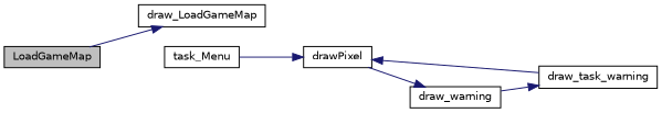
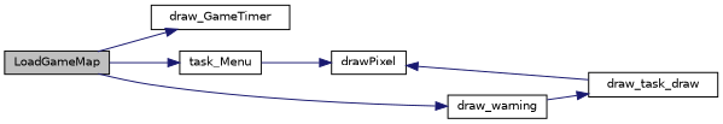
  digraph {
    rankdir=LR
    node [color=black fillcolor=white fontname=Helvetica fontsize=10 shape=record style=filled]
    edge [color=midnightblue fontname=Helvetica fontsize=10 labelfontname=Helvetica labelfontsize=10 style=solid]
    n1 [fillcolor=grey75 fontcolor=black height=0.2 label=LoadGameMap width=0.4]
-   n2 [height=0.2 label=draw_LoadGameMap width=0.4]
+   n2 [height=0.2 label=draw_GameTimer width=0.4]
    n3 [height=0.2 label=task_Menu width=0.4]
    n4 [height=0.2 label=draw_warning width=0.4]
    n5 [height=0.2 label=drawPixel width=0.4]
-   n6 [height=0.2 label=draw_task_warning width=0.4]
+   n6 [height=0.2 label=draw_task_draw width=0.4]
    n1 -> n2
-   n5 -> n4
+   n1 -> n3
+   n1 -> n4
    n3 -> n5
    n4 -> n6
    n6 -> n5
  }
